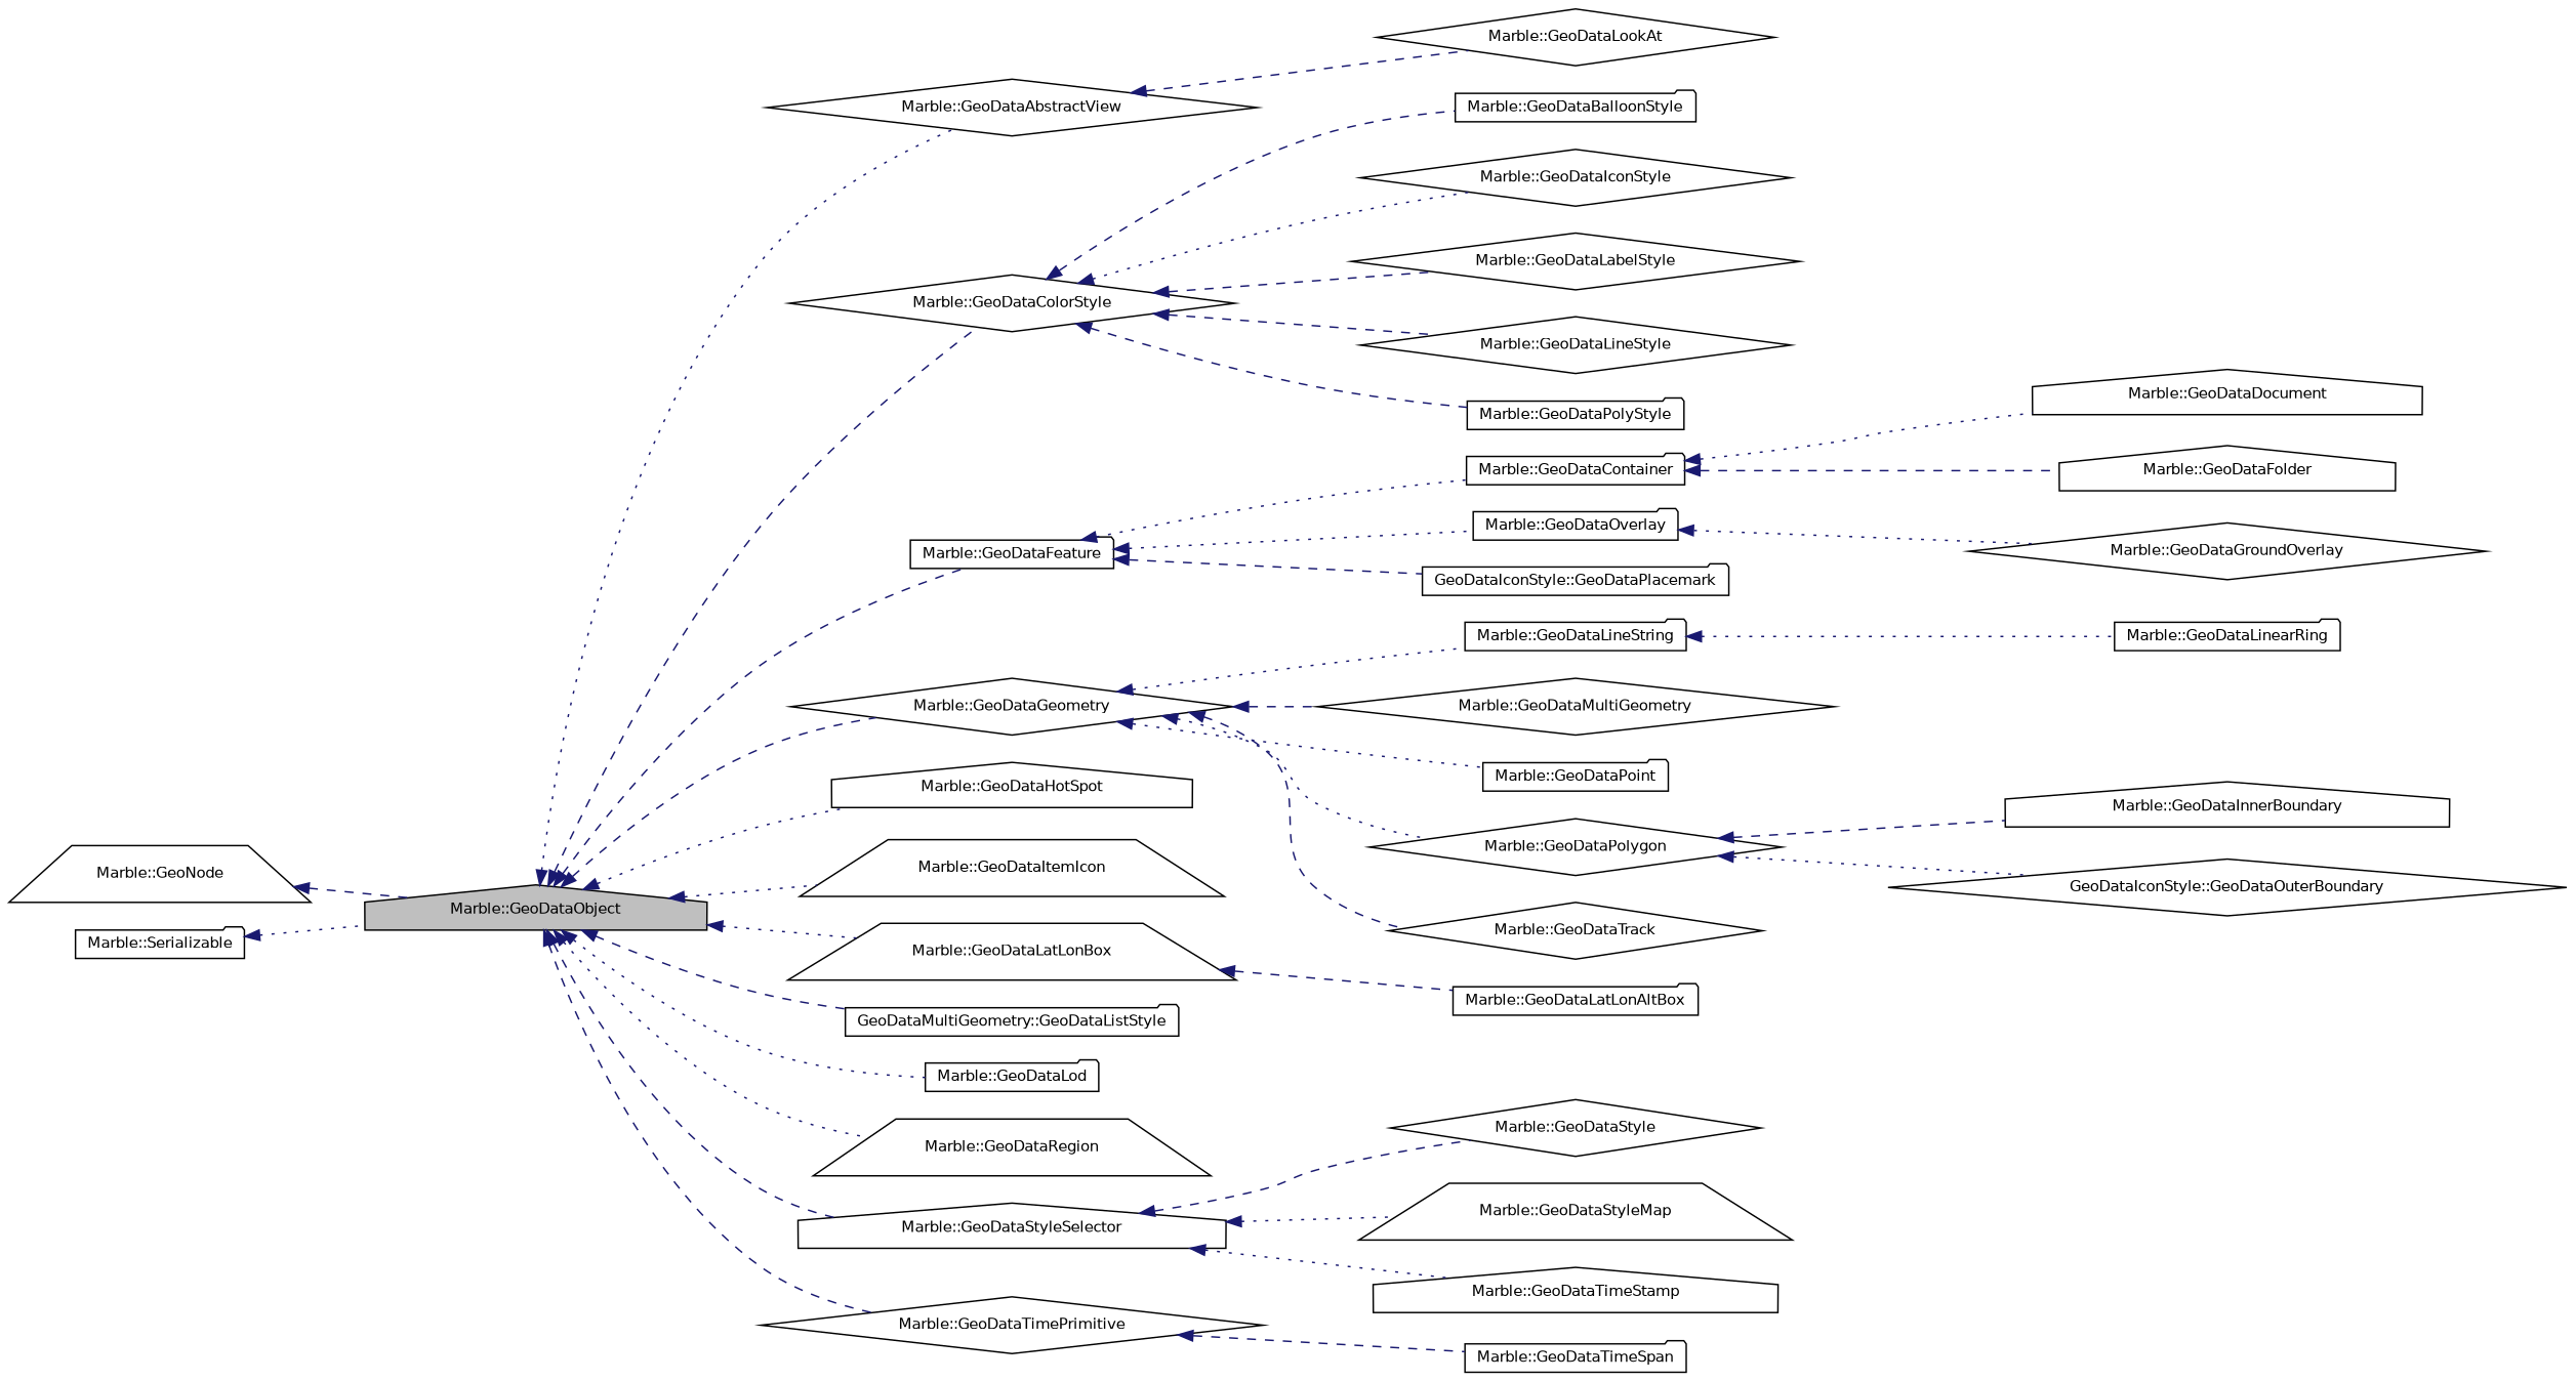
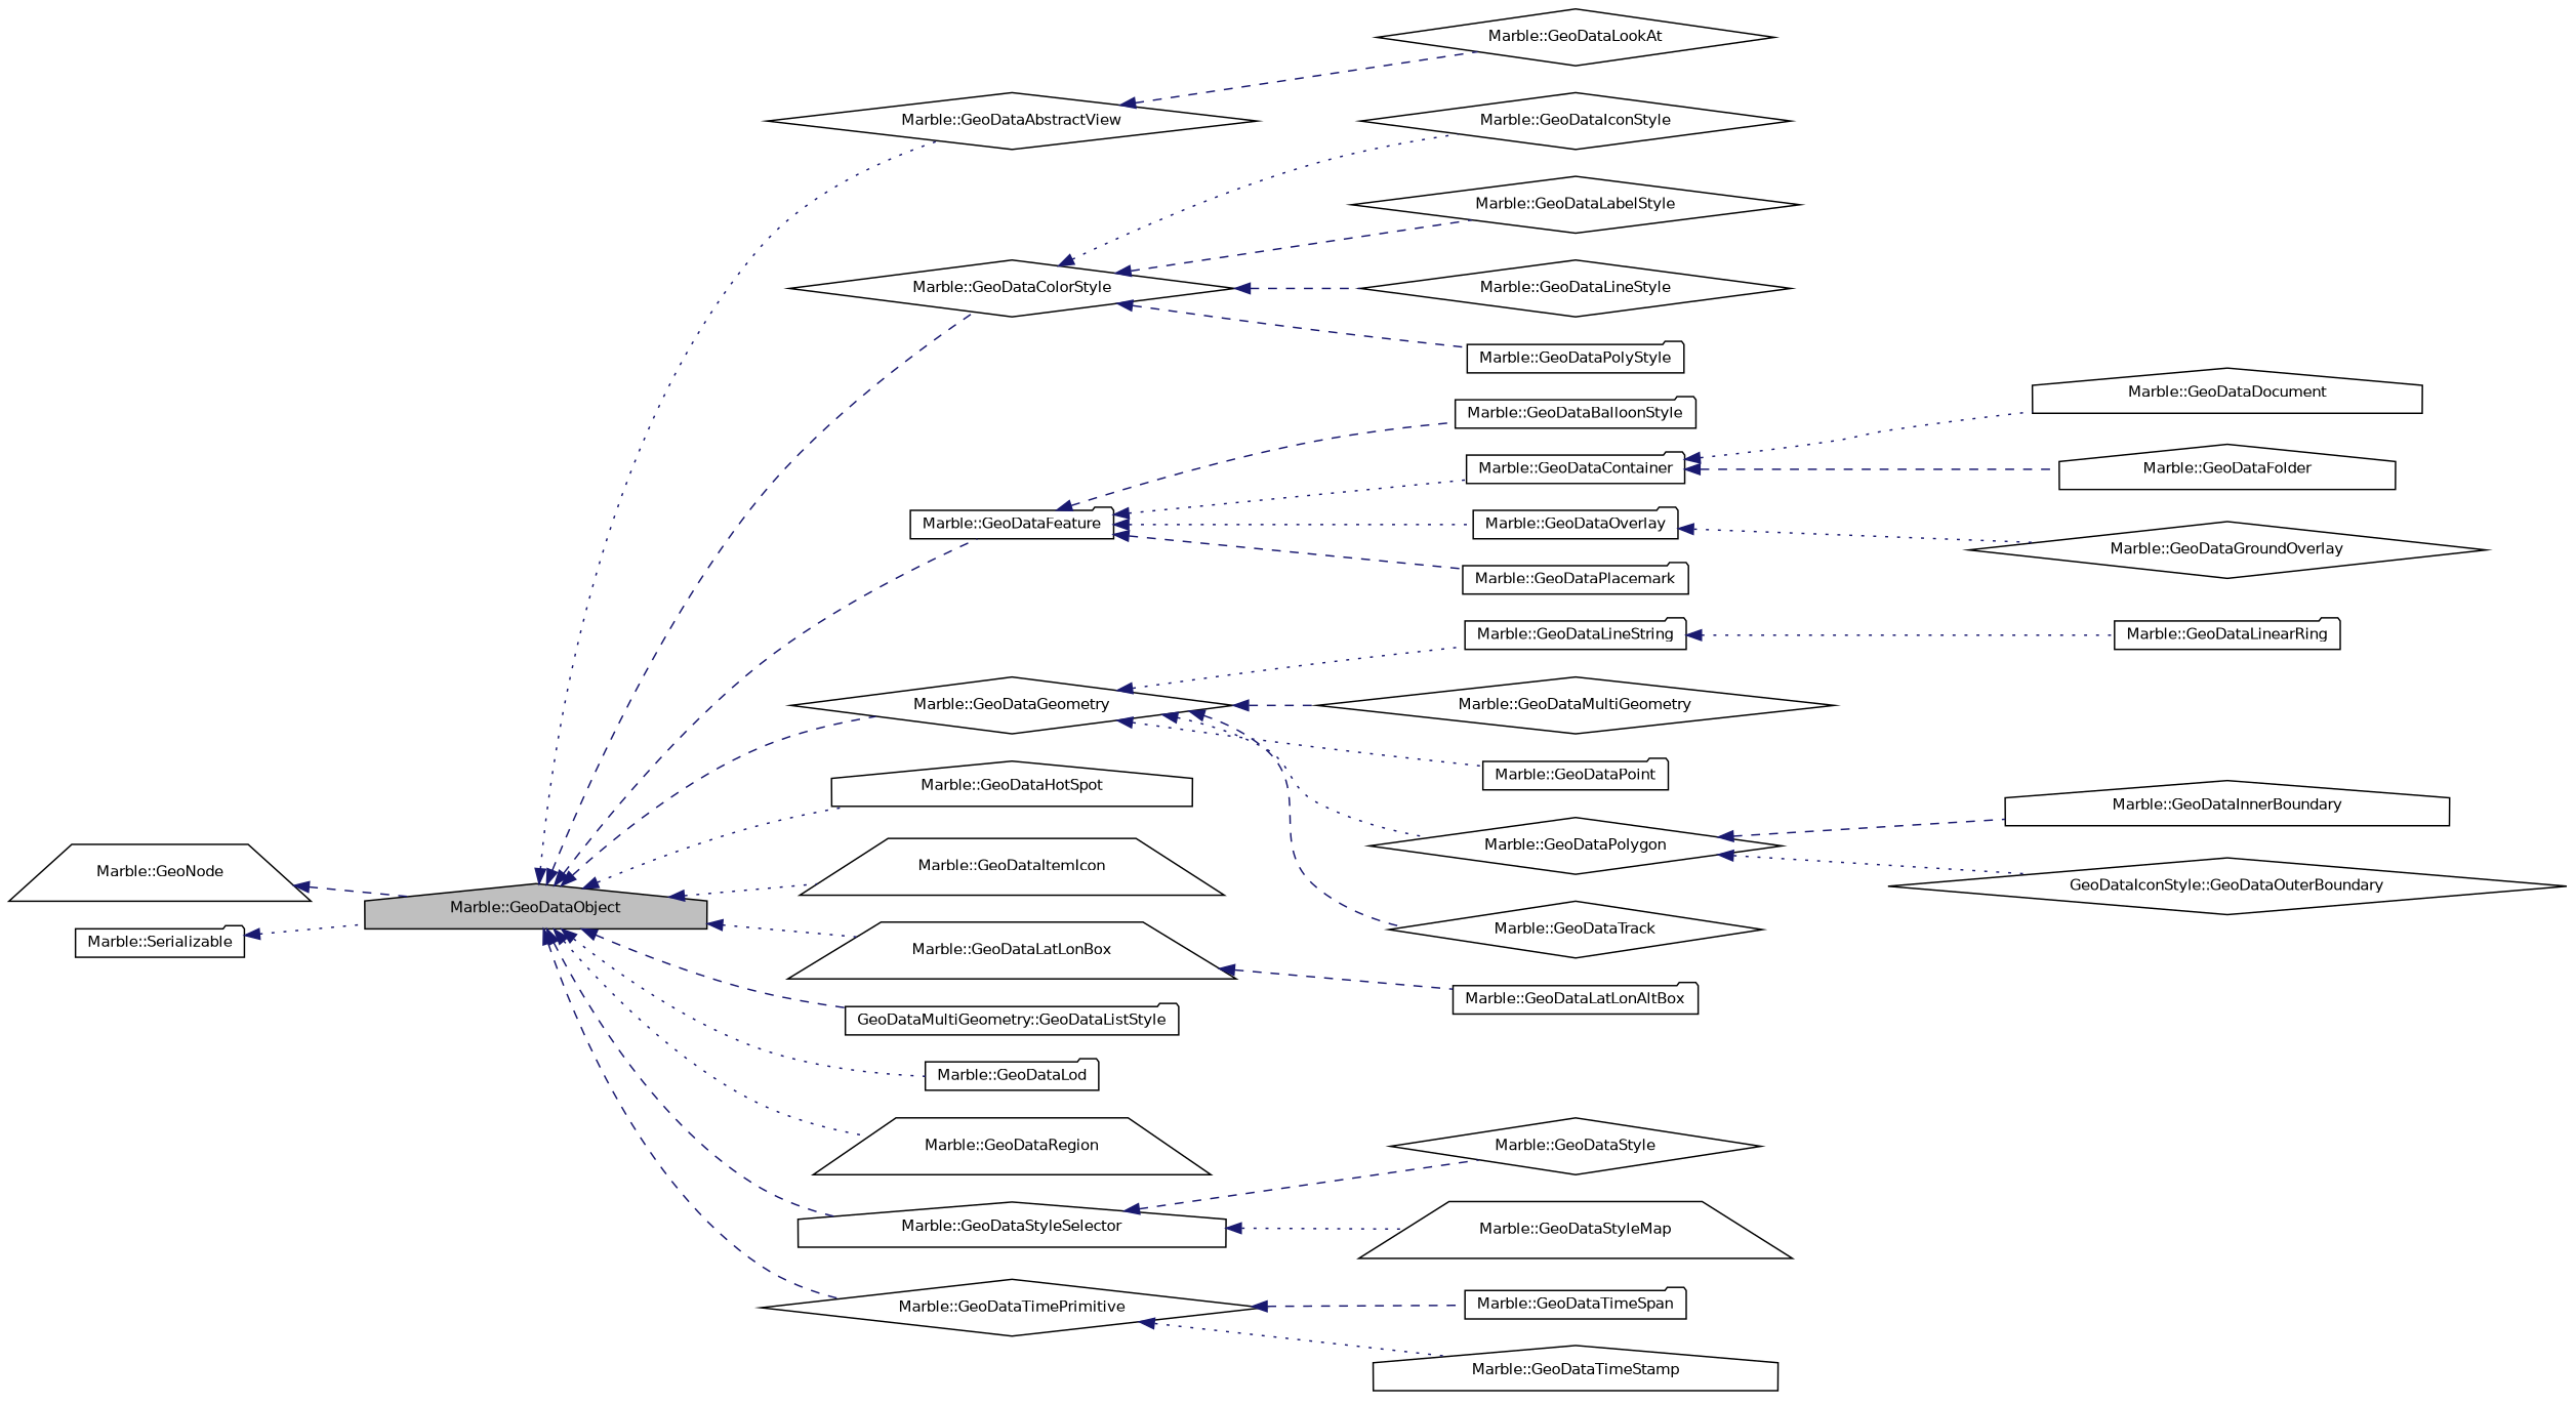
  digraph {
    rankdir=LR
    node [color=black fillcolor=white fontname=Helvetica fontsize=10 shape=diamond style=filled]
    edge [color=midnightblue dir=back fontname=Helvetica fontsize=10 labelfontname=Helvetica labelfontsize=10 style=dashed]
    n1 [fillcolor=grey75 fontcolor=black height=0.2 label="Marble::GeoDataObject" shape=house width=0.4]
    n2 [height=0.2 label="Marble::GeoDataAbstractView" width=0.4]
    n3 [height=0.2 label="Marble::GeoDataColorStyle" width=0.4]
    n4 [height=0.2 label="Marble::GeoDataFeature" shape=folder width=0.4]
    n5 [height=0.2 label="Marble::GeoDataGeometry" width=0.4]
    n6 [height=0.2 label="Marble::GeoDataHotSpot" shape=house width=0.4]
    n7 [height=0.2 label="Marble::GeoDataItemIcon" shape=trapezium width=0.4]
    n8 [height=0.2 label="Marble::GeoDataLatLonBox" shape=trapezium width=0.4]
    n9 [height=0.2 label="GeoDataMultiGeometry::GeoDataListStyle" shape=folder width=0.4]
    n10 [height=0.2 label="Marble::GeoDataLod" shape=folder width=0.4]
    n11 [height=0.2 label="Marble::GeoDataRegion" shape=trapezium width=0.4]
    n12 [height=0.2 label="Marble::GeoDataStyleSelector" shape=house width=0.4]
    n13 [height=0.2 label="Marble::GeoDataTimePrimitive" width=0.4]
    n14 [height=0.2 label="Marble::GeoDataLookAt" width=0.4]
    n15 [height=0.2 label="Marble::GeoDataBalloonStyle" shape=folder width=0.4]
    n16 [height=0.2 label="Marble::GeoDataIconStyle" width=0.4]
    n17 [height=0.2 label="Marble::GeoDataLabelStyle" width=0.4]
    n18 [height=0.2 label="Marble::GeoDataLineStyle" width=0.4]
    n19 [height=0.2 label="Marble::GeoDataPolyStyle" shape=folder width=0.4]
    n20 [height=0.2 label="Marble::GeoDataContainer" shape=folder width=0.4]
    n21 [height=0.2 label="Marble::GeoDataOverlay" shape=folder width=0.4]
-   n22 [height=0.2 label="GeoDataIconStyle::GeoDataPlacemark" shape=folder width=0.4]
+   n22 [height=0.2 label="Marble::GeoDataPlacemark" shape=folder width=0.4]
    n23 [height=0.2 label="Marble::GeoDataLineString" shape=folder width=0.4]
    n24 [height=0.2 label="Marble::GeoDataMultiGeometry" width=0.4]
    n25 [height=0.2 label="Marble::GeoDataPoint" shape=folder width=0.4]
    n26 [height=0.2 label="Marble::GeoDataPolygon" width=0.4]
    n27 [height=0.2 label="Marble::GeoDataTrack" width=0.4]
    n28 [height=0.2 label="Marble::GeoDataLatLonAltBox" shape=folder width=0.4]
    n29 [height=0.2 label="Marble::GeoDataStyle" width=0.4]
    n30 [height=0.2 label="Marble::GeoDataStyleMap" shape=trapezium width=0.4]
    n31 [height=0.2 label="Marble::GeoDataTimeSpan" shape=folder width=0.4]
    n32 [height=0.2 label="Marble::GeoDataTimeStamp" shape=house width=0.4]
    n33 [height=0.2 label="Marble::GeoNode" shape=trapezium width=0.4]
    n34 [height=0.2 label="Marble::Serializable" shape=folder width=0.4]
    n35 [height=0.2 label="Marble::GeoDataDocument" shape=house width=0.4]
    n36 [height=0.2 label="Marble::GeoDataFolder" shape=house width=0.4]
    n37 [height=0.2 label="Marble::GeoDataGroundOverlay" width=0.4]
    n38 [height=0.2 label="Marble::GeoDataLinearRing" shape=folder width=0.4]
    n39 [height=0.2 label="Marble::GeoDataInnerBoundary" shape=house width=0.4]
    n40 [height=0.2 label="GeoDataIconStyle::GeoDataOuterBoundary" width=0.4]
    n1 -> n2 [style=dotted]
    n1 -> n3
    n1 -> n4
    n1 -> n5
    n1 -> n6 [style=dotted]
    n1 -> n7 [style=dotted]
    n1 -> n8 [style=dotted]
    n1 -> n9
    n1 -> n10 [style=dotted]
    n1 -> n11 [style=dotted]
    n1 -> n12
    n1 -> n13
    n2 -> n14
-   n3 -> n15
+   n4 -> n15
    n3 -> n16 [style=dotted]
    n3 -> n17
    n3 -> n18
    n3 -> n19
    n4 -> n20 [style=dotted]
    n4 -> n21 [style=dotted]
    n4 -> n22
    n5 -> n23 [style=dotted]
    n5 -> n24
    n5 -> n25 [style=dotted]
    n5 -> n26 [style=dotted]
    n5 -> n27
    n8 -> n28
    n12 -> n29
    n12 -> n30 [style=dotted]
    n13 -> n31
-   n12 -> n32 [style=dotted]
+   n13 -> n32 [style=dotted]
    n20 -> n35 [style=dotted]
    n20 -> n36
    n21 -> n37 [style=dotted]
    n23 -> n38 [style=dotted]
    n26 -> n39
    n26 -> n40 [style=dotted]
    n33 -> n1
    n34 -> n1 [style=dotted]
  }
